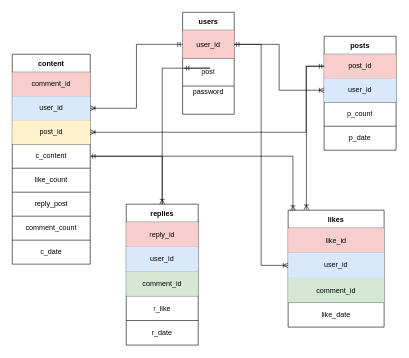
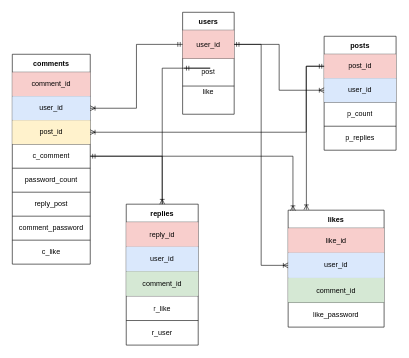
  <mxCell id="0" />
  <mxCell id="1" parent="0" />
  <mxCell id="2" value="users" style="shape=table;startSize=30;container=1;collapsible=0;childLayout=tableLayout;fontStyle=1" vertex="1" parent="1"><mxGeometry x="304" y="20" width="86" height="170" as="geometry" /></mxCell>
  <mxCell id="3" value="" style="shape=tableRow;horizontal=0;startSize=0;swimlaneHead=0;swimlaneBody=0;strokeColor=inherit;top=0;left=0;bottom=0;right=0;collapsible=0;dropTarget=0;fillColor=none;points=[[0,0.5],[1,0.5]];portConstraint=eastwest;" vertex="1" parent="2"><mxGeometry y="30" width="86" height="47" as="geometry" /></mxCell>
  <mxCell id="4" value="user_id" style="shape=partialRectangle;html=1;whiteSpace=wrap;connectable=0;strokeColor=#b85450;overflow=hidden;fillColor=#f8cecc;top=0;left=0;bottom=0;right=0;pointerEvents=1;" vertex="1" parent="3"><mxGeometry width="86" height="47" as="geometry"><mxRectangle width="86" height="47" as="alternateBounds" /></mxGeometry></mxCell>
  <mxCell id="5" value="" style="shape=tableRow;horizontal=0;startSize=0;swimlaneHead=0;swimlaneBody=0;strokeColor=inherit;top=0;left=0;bottom=0;right=0;collapsible=0;dropTarget=0;fillColor=none;points=[[0,0.5],[1,0.5]];portConstraint=eastwest;" vertex="1" parent="2"><mxGeometry y="77" width="86" height="46" as="geometry" /></mxCell>
  <mxCell id="6" value="post" style="shape=partialRectangle;html=1;whiteSpace=wrap;connectable=0;strokeColor=inherit;overflow=hidden;fillColor=none;top=0;left=0;bottom=0;right=0;pointerEvents=1;" vertex="1" parent="5"><mxGeometry width="86" height="46" as="geometry"><mxRectangle width="86" height="46" as="alternateBounds" /></mxGeometry></mxCell>
  <mxCell id="7" value="" style="shape=tableRow;horizontal=0;startSize=0;swimlaneHead=0;swimlaneBody=0;strokeColor=inherit;top=0;left=0;bottom=0;right=0;collapsible=0;dropTarget=0;fillColor=none;points=[[0,0.5],[1,0.5]];portConstraint=eastwest;" vertex="1" parent="2"><mxGeometry y="123" width="86" height="47" as="geometry" /></mxCell>
- <mxCell id="8" value="password&lt;table&gt;&lt;tbody&gt;&lt;tr&gt;&lt;td&gt;&lt;br&gt;&lt;/td&gt;&lt;/tr&gt;&lt;tr&gt;&lt;td&gt;&lt;br&gt;&lt;/td&gt;&lt;/tr&gt;&lt;tr&gt;&lt;td&gt;&lt;br&gt;&lt;/td&gt;&lt;/tr&gt;&lt;tr&gt;&lt;td&gt;&lt;br&gt;&lt;/td&gt;&lt;/tr&gt;&lt;tr&gt;&lt;td&gt;&lt;br&gt;&lt;/td&gt;&lt;/tr&gt;&lt;/tbody&gt;&lt;/table&gt;" style="shape=partialRectangle;html=1;whiteSpace=wrap;connectable=0;strokeColor=inherit;overflow=hidden;fillColor=none;top=0;left=0;bottom=0;right=0;pointerEvents=1;" vertex="1" parent="7"><mxGeometry width="86" height="47" as="geometry"><mxRectangle width="86" height="47" as="alternateBounds" /></mxGeometry></mxCell>
- <mxCell id="9" value="content" style="shape=table;startSize=30;container=1;collapsible=0;childLayout=tableLayout;fontStyle=1" vertex="1" parent="1"><mxGeometry x="20" y="90" width="130" height="350" as="geometry" /></mxCell>
+ <mxCell id="8" value="like&lt;table&gt;&lt;tbody&gt;&lt;tr&gt;&lt;td&gt;&lt;br&gt;&lt;/td&gt;&lt;/tr&gt;&lt;tr&gt;&lt;td&gt;&lt;br&gt;&lt;/td&gt;&lt;/tr&gt;&lt;tr&gt;&lt;td&gt;&lt;br&gt;&lt;/td&gt;&lt;/tr&gt;&lt;tr&gt;&lt;td&gt;&lt;br&gt;&lt;/td&gt;&lt;/tr&gt;&lt;tr&gt;&lt;td&gt;&lt;br&gt;&lt;/td&gt;&lt;/tr&gt;&lt;/tbody&gt;&lt;/table&gt;" style="shape=partialRectangle;html=1;whiteSpace=wrap;connectable=0;strokeColor=inherit;overflow=hidden;fillColor=none;top=0;left=0;bottom=0;right=0;pointerEvents=1;" vertex="1" parent="7"><mxGeometry width="86" height="47" as="geometry"><mxRectangle width="86" height="47" as="alternateBounds" /></mxGeometry></mxCell>
+ <mxCell id="9" value="comments" style="shape=table;startSize=30;container=1;collapsible=0;childLayout=tableLayout;fontStyle=1" vertex="1" parent="1"><mxGeometry x="20" y="90" width="130" height="350" as="geometry" /></mxCell>
  <mxCell id="10" value="" style="shape=tableRow;horizontal=0;startSize=0;swimlaneHead=0;swimlaneBody=0;strokeColor=#b85450;top=0;left=0;bottom=0;right=0;collapsible=0;dropTarget=0;fillColor=#f8cecc;points=[[0,0.5],[1,0.5]];portConstraint=eastwest;" vertex="1" parent="9"><mxGeometry y="30" width="130" height="40" as="geometry" /></mxCell>
  <mxCell id="11" value="comment_id" style="shape=partialRectangle;html=1;whiteSpace=wrap;connectable=0;strokeColor=inherit;overflow=hidden;fillColor=none;top=0;left=0;bottom=0;right=0;pointerEvents=1;" vertex="1" parent="10"><mxGeometry width="130" height="40" as="geometry"><mxRectangle width="130" height="40" as="alternateBounds" /></mxGeometry></mxCell>
  <mxCell id="12" value="" style="shape=tableRow;horizontal=0;startSize=0;swimlaneHead=0;swimlaneBody=0;strokeColor=inherit;top=0;left=0;bottom=0;right=0;collapsible=0;dropTarget=0;fillColor=none;points=[[0,0.5],[1,0.5]];portConstraint=eastwest;" vertex="1" parent="9"><mxGeometry y="70" width="130" height="40" as="geometry" /></mxCell>
  <mxCell id="13" value="user_id" style="shape=partialRectangle;html=1;whiteSpace=wrap;connectable=0;strokeColor=#6c8ebf;overflow=hidden;fillColor=#dae8fc;top=0;left=0;bottom=0;right=0;pointerEvents=1;" vertex="1" parent="12"><mxGeometry width="130" height="40" as="geometry"><mxRectangle width="130" height="40" as="alternateBounds" /></mxGeometry></mxCell>
  <mxCell id="14" value="" style="shape=tableRow;horizontal=0;startSize=0;swimlaneHead=0;swimlaneBody=0;strokeColor=inherit;top=0;left=0;bottom=0;right=0;collapsible=0;dropTarget=0;fillColor=none;points=[[0,0.5],[1,0.5]];portConstraint=eastwest;" vertex="1" parent="9"><mxGeometry y="110" width="130" height="40" as="geometry" /></mxCell>
  <mxCell id="15" value="post_id" style="shape=partialRectangle;html=1;whiteSpace=wrap;connectable=0;strokeColor=#d6b656;overflow=hidden;fillColor=#fff2cc;top=0;left=0;bottom=0;right=0;pointerEvents=1;" vertex="1" parent="14"><mxGeometry width="130" height="40" as="geometry"><mxRectangle width="130" height="40" as="alternateBounds" /></mxGeometry></mxCell>
  <mxCell id="16" value="" style="shape=tableRow;horizontal=0;startSize=0;swimlaneHead=0;swimlaneBody=0;strokeColor=inherit;top=0;left=0;bottom=0;right=0;collapsible=0;dropTarget=0;fillColor=none;points=[[0,0.5],[1,0.5]];portConstraint=eastwest;" vertex="1" parent="9"><mxGeometry y="150" width="130" height="40" as="geometry" /></mxCell>
- <mxCell id="17" value="c_content" style="shape=partialRectangle;html=1;whiteSpace=wrap;connectable=0;strokeColor=inherit;overflow=hidden;fillColor=none;top=0;left=0;bottom=0;right=0;pointerEvents=1;" vertex="1" parent="16"><mxGeometry width="130" height="40" as="geometry"><mxRectangle width="130" height="40" as="alternateBounds" /></mxGeometry></mxCell>
+ <mxCell id="17" value="c_comment" style="shape=partialRectangle;html=1;whiteSpace=wrap;connectable=0;strokeColor=inherit;overflow=hidden;fillColor=none;top=0;left=0;bottom=0;right=0;pointerEvents=1;" vertex="1" parent="16"><mxGeometry width="130" height="40" as="geometry"><mxRectangle width="130" height="40" as="alternateBounds" /></mxGeometry></mxCell>
  <mxCell id="18" value="" style="shape=tableRow;horizontal=0;startSize=0;swimlaneHead=0;swimlaneBody=0;strokeColor=inherit;top=0;left=0;bottom=0;right=0;collapsible=0;dropTarget=0;fillColor=none;points=[[0,0.5],[1,0.5]];portConstraint=eastwest;" vertex="1" parent="9"><mxGeometry y="190" width="130" height="40" as="geometry" /></mxCell>
- <mxCell id="19" value="like_count" style="shape=partialRectangle;html=1;whiteSpace=wrap;connectable=0;strokeColor=inherit;overflow=hidden;fillColor=none;top=0;left=0;bottom=0;right=0;pointerEvents=1;" vertex="1" parent="18"><mxGeometry width="130" height="40" as="geometry"><mxRectangle width="130" height="40" as="alternateBounds" /></mxGeometry></mxCell>
+ <mxCell id="19" value="password_count" style="shape=partialRectangle;html=1;whiteSpace=wrap;connectable=0;strokeColor=inherit;overflow=hidden;fillColor=none;top=0;left=0;bottom=0;right=0;pointerEvents=1;" vertex="1" parent="18"><mxGeometry width="130" height="40" as="geometry"><mxRectangle width="130" height="40" as="alternateBounds" /></mxGeometry></mxCell>
  <mxCell id="20" value="" style="shape=tableRow;horizontal=0;startSize=0;swimlaneHead=0;swimlaneBody=0;strokeColor=inherit;top=0;left=0;bottom=0;right=0;collapsible=0;dropTarget=0;fillColor=none;points=[[0,0.5],[1,0.5]];portConstraint=eastwest;" vertex="1" parent="9"><mxGeometry y="230" width="130" height="40" as="geometry" /></mxCell>
  <mxCell id="21" value="reply_post" style="shape=partialRectangle;html=1;whiteSpace=wrap;connectable=0;strokeColor=inherit;overflow=hidden;fillColor=none;top=0;left=0;bottom=0;right=0;pointerEvents=1;" vertex="1" parent="20"><mxGeometry width="130" height="40" as="geometry"><mxRectangle width="130" height="40" as="alternateBounds" /></mxGeometry></mxCell>
  <mxCell id="22" value="" style="shape=tableRow;horizontal=0;startSize=0;swimlaneHead=0;swimlaneBody=0;strokeColor=inherit;top=0;left=0;bottom=0;right=0;collapsible=0;dropTarget=0;fillColor=none;points=[[0,0.5],[1,0.5]];portConstraint=eastwest;" vertex="1" parent="9"><mxGeometry y="270" width="130" height="40" as="geometry" /></mxCell>
- <mxCell id="23" value="comment_count" style="shape=partialRectangle;html=1;whiteSpace=wrap;connectable=0;strokeColor=inherit;overflow=hidden;fillColor=none;top=0;left=0;bottom=0;right=0;pointerEvents=1;" vertex="1" parent="22"><mxGeometry width="130" height="40" as="geometry"><mxRectangle width="130" height="40" as="alternateBounds" /></mxGeometry></mxCell>
+ <mxCell id="23" value="comment_password" style="shape=partialRectangle;html=1;whiteSpace=wrap;connectable=0;strokeColor=inherit;overflow=hidden;fillColor=none;top=0;left=0;bottom=0;right=0;pointerEvents=1;" vertex="1" parent="22"><mxGeometry width="130" height="40" as="geometry"><mxRectangle width="130" height="40" as="alternateBounds" /></mxGeometry></mxCell>
  <mxCell id="24" value="" style="shape=tableRow;horizontal=0;startSize=0;swimlaneHead=0;swimlaneBody=0;strokeColor=inherit;top=0;left=0;bottom=0;right=0;collapsible=0;dropTarget=0;fillColor=none;points=[[0,0.5],[1,0.5]];portConstraint=eastwest;" vertex="1" parent="9"><mxGeometry y="310" width="130" height="40" as="geometry" /></mxCell>
- <mxCell id="25" value="c_date" style="shape=partialRectangle;html=1;whiteSpace=wrap;connectable=0;strokeColor=inherit;overflow=hidden;fillColor=none;top=0;left=0;bottom=0;right=0;pointerEvents=1;" vertex="1" parent="24"><mxGeometry width="130" height="40" as="geometry"><mxRectangle width="130" height="40" as="alternateBounds" /></mxGeometry></mxCell>
+ <mxCell id="25" value="c_like" style="shape=partialRectangle;html=1;whiteSpace=wrap;connectable=0;strokeColor=inherit;overflow=hidden;fillColor=none;top=0;left=0;bottom=0;right=0;pointerEvents=1;" vertex="1" parent="24"><mxGeometry width="130" height="40" as="geometry"><mxRectangle width="130" height="40" as="alternateBounds" /></mxGeometry></mxCell>
  <mxCell id="26" value="posts" style="shape=table;startSize=30;container=1;collapsible=0;childLayout=tableLayout;fontStyle=1" vertex="1" parent="1"><mxGeometry x="540" y="60" width="120" height="190" as="geometry" /></mxCell>
  <mxCell id="27" value="" style="shape=tableRow;horizontal=0;startSize=0;swimlaneHead=0;swimlaneBody=0;strokeColor=inherit;top=0;left=0;bottom=0;right=0;collapsible=0;dropTarget=0;fillColor=none;points=[[0,0.5],[1,0.5]];portConstraint=eastwest;" vertex="1" parent="26"><mxGeometry y="30" width="120" height="40" as="geometry" /></mxCell>
  <mxCell id="28" value="post_id" style="shape=partialRectangle;html=1;whiteSpace=wrap;connectable=0;strokeColor=#b85450;overflow=hidden;fillColor=#f8cecc;top=0;left=0;bottom=0;right=0;pointerEvents=1;" vertex="1" parent="27"><mxGeometry width="120" height="40" as="geometry"><mxRectangle width="120" height="40" as="alternateBounds" /></mxGeometry></mxCell>
  <mxCell id="29" value="" style="shape=tableRow;horizontal=0;startSize=0;swimlaneHead=0;swimlaneBody=0;strokeColor=inherit;top=0;left=0;bottom=0;right=0;collapsible=0;dropTarget=0;fillColor=none;points=[[0,0.5],[1,0.5]];portConstraint=eastwest;" vertex="1" parent="26"><mxGeometry y="70" width="120" height="40" as="geometry" /></mxCell>
  <mxCell id="30" value="user_id" style="shape=partialRectangle;html=1;whiteSpace=wrap;connectable=0;strokeColor=#6c8ebf;overflow=hidden;fillColor=#dae8fc;top=0;left=0;bottom=0;right=0;pointerEvents=1;" vertex="1" parent="29"><mxGeometry width="120" height="40" as="geometry"><mxRectangle width="120" height="40" as="alternateBounds" /></mxGeometry></mxCell>
  <mxCell id="31" value="" style="shape=tableRow;horizontal=0;startSize=0;swimlaneHead=0;swimlaneBody=0;strokeColor=inherit;top=0;left=0;bottom=0;right=0;collapsible=0;dropTarget=0;fillColor=none;points=[[0,0.5],[1,0.5]];portConstraint=eastwest;" vertex="1" parent="26"><mxGeometry y="110" width="120" height="40" as="geometry" /></mxCell>
  <mxCell id="32" value="p_count" style="shape=partialRectangle;html=1;whiteSpace=wrap;connectable=0;strokeColor=inherit;overflow=hidden;fillColor=none;top=0;left=0;bottom=0;right=0;pointerEvents=1;" vertex="1" parent="31"><mxGeometry width="120" height="40" as="geometry"><mxRectangle width="120" height="40" as="alternateBounds" /></mxGeometry></mxCell>
  <mxCell id="33" value="" style="shape=tableRow;horizontal=0;startSize=0;swimlaneHead=0;swimlaneBody=0;strokeColor=inherit;top=0;left=0;bottom=0;right=0;collapsible=0;dropTarget=0;fillColor=none;points=[[0,0.5],[1,0.5]];portConstraint=eastwest;" vertex="1" parent="26"><mxGeometry y="150" width="120" height="40" as="geometry" /></mxCell>
- <mxCell id="34" value="p_date" style="shape=partialRectangle;html=1;whiteSpace=wrap;connectable=0;strokeColor=inherit;overflow=hidden;fillColor=none;top=0;left=0;bottom=0;right=0;pointerEvents=1;" vertex="1" parent="33"><mxGeometry width="120" height="40" as="geometry"><mxRectangle width="120" height="40" as="alternateBounds" /></mxGeometry></mxCell>
+ <mxCell id="34" value="p_replies" style="shape=partialRectangle;html=1;whiteSpace=wrap;connectable=0;strokeColor=inherit;overflow=hidden;fillColor=none;top=0;left=0;bottom=0;right=0;pointerEvents=1;" vertex="1" parent="33"><mxGeometry width="120" height="40" as="geometry"><mxRectangle width="120" height="40" as="alternateBounds" /></mxGeometry></mxCell>
  <mxCell id="35" style="edgeStyle=orthogonalEdgeStyle;rounded=0;orthogonalLoop=1;jettySize=auto;html=1;exitX=0.5;exitY=0;exitDx=0;exitDy=0;entryX=0.028;entryY=0.352;entryDx=0;entryDy=0;entryPerimeter=0;endArrow=ERmandOne;endFill=0;" edge="1" parent="1" source="36" target="5"><mxGeometry relative="1" as="geometry" /></mxCell>
  <mxCell id="36" value="replies" style="shape=table;startSize=30;container=1;collapsible=0;childLayout=tableLayout;fontStyle=1" vertex="1" parent="1"><mxGeometry x="210" y="340" width="120" height="235" as="geometry" /></mxCell>
  <mxCell id="37" value="" style="shape=tableRow;horizontal=0;startSize=0;swimlaneHead=0;swimlaneBody=0;strokeColor=inherit;top=0;left=0;bottom=0;right=0;collapsible=0;dropTarget=0;fillColor=none;points=[[0,0.5],[1,0.5]];portConstraint=eastwest;" vertex="1" parent="36"><mxGeometry y="30" width="120" height="41" as="geometry" /></mxCell>
  <mxCell id="38" value="reply_id" style="shape=partialRectangle;html=1;whiteSpace=wrap;connectable=0;strokeColor=#b85450;overflow=hidden;fillColor=#f8cecc;top=0;left=0;bottom=0;right=0;pointerEvents=1;" vertex="1" parent="37"><mxGeometry width="120" height="41" as="geometry"><mxRectangle width="120" height="41" as="alternateBounds" /></mxGeometry></mxCell>
  <mxCell id="39" value="" style="shape=tableRow;horizontal=0;startSize=0;swimlaneHead=0;swimlaneBody=0;strokeColor=inherit;top=0;left=0;bottom=0;right=0;collapsible=0;dropTarget=0;fillColor=none;points=[[0,0.5],[1,0.5]];portConstraint=eastwest;" vertex="1" parent="36"><mxGeometry y="71" width="120" height="41" as="geometry" /></mxCell>
  <mxCell id="40" value="user_id" style="shape=partialRectangle;html=1;whiteSpace=wrap;connectable=0;strokeColor=#6c8ebf;overflow=hidden;fillColor=#dae8fc;top=0;left=0;bottom=0;right=0;pointerEvents=1;" vertex="1" parent="39"><mxGeometry width="120" height="41" as="geometry"><mxRectangle width="120" height="41" as="alternateBounds" /></mxGeometry></mxCell>
  <mxCell id="41" value="" style="shape=tableRow;horizontal=0;startSize=0;swimlaneHead=0;swimlaneBody=0;strokeColor=inherit;top=0;left=0;bottom=0;right=0;collapsible=0;dropTarget=0;fillColor=none;points=[[0,0.5],[1,0.5]];portConstraint=eastwest;" vertex="1" parent="36"><mxGeometry y="112" width="120" height="41" as="geometry" /></mxCell>
  <mxCell id="42" value="comment_id" style="shape=partialRectangle;html=1;whiteSpace=wrap;connectable=0;strokeColor=#82b366;overflow=hidden;fillColor=#d5e8d4;top=0;left=0;bottom=0;right=0;pointerEvents=1;" vertex="1" parent="41"><mxGeometry width="120" height="41" as="geometry"><mxRectangle width="120" height="41" as="alternateBounds" /></mxGeometry></mxCell>
  <mxCell id="43" value="" style="shape=tableRow;horizontal=0;startSize=0;swimlaneHead=0;swimlaneBody=0;strokeColor=inherit;top=0;left=0;bottom=0;right=0;collapsible=0;dropTarget=0;fillColor=none;points=[[0,0.5],[1,0.5]];portConstraint=eastwest;" vertex="1" parent="36"><mxGeometry y="153" width="120" height="41" as="geometry" /></mxCell>
  <mxCell id="44" value="r_like" style="shape=partialRectangle;html=1;whiteSpace=wrap;connectable=0;strokeColor=inherit;overflow=hidden;fillColor=none;top=0;left=0;bottom=0;right=0;pointerEvents=1;" vertex="1" parent="43"><mxGeometry width="120" height="41" as="geometry"><mxRectangle width="120" height="41" as="alternateBounds" /></mxGeometry></mxCell>
  <mxCell id="45" value="" style="shape=tableRow;horizontal=0;startSize=0;swimlaneHead=0;swimlaneBody=0;strokeColor=inherit;top=0;left=0;bottom=0;right=0;collapsible=0;dropTarget=0;fillColor=none;points=[[0,0.5],[1,0.5]];portConstraint=eastwest;" vertex="1" parent="36"><mxGeometry y="194" width="120" height="41" as="geometry" /></mxCell>
- <mxCell id="46" value="r_date" style="shape=partialRectangle;html=1;whiteSpace=wrap;connectable=0;strokeColor=inherit;overflow=hidden;fillColor=none;top=0;left=0;bottom=0;right=0;pointerEvents=1;" vertex="1" parent="45"><mxGeometry width="120" height="41" as="geometry"><mxRectangle width="120" height="41" as="alternateBounds" /></mxGeometry></mxCell>
+ <mxCell id="46" value="r_user" style="shape=partialRectangle;html=1;whiteSpace=wrap;connectable=0;strokeColor=inherit;overflow=hidden;fillColor=none;top=0;left=0;bottom=0;right=0;pointerEvents=1;" vertex="1" parent="45"><mxGeometry width="120" height="41" as="geometry"><mxRectangle width="120" height="41" as="alternateBounds" /></mxGeometry></mxCell>
  <mxCell id="47" value="likes" style="shape=table;startSize=30;container=1;collapsible=0;childLayout=tableLayout;fontStyle=1" vertex="1" parent="1"><mxGeometry x="480" y="350" width="160" height="195" as="geometry" /></mxCell>
  <mxCell id="48" value="" style="shape=tableRow;horizontal=0;startSize=0;swimlaneHead=0;swimlaneBody=0;strokeColor=inherit;top=0;left=0;bottom=0;right=0;collapsible=0;dropTarget=0;fillColor=none;points=[[0,0.5],[1,0.5]];portConstraint=eastwest;" vertex="1" parent="47"><mxGeometry y="30" width="160" height="41" as="geometry" /></mxCell>
  <mxCell id="49" value="like_id" style="shape=partialRectangle;html=1;whiteSpace=wrap;connectable=0;strokeColor=#b85450;overflow=hidden;fillColor=#f8cecc;top=0;left=0;bottom=0;right=0;pointerEvents=1;" vertex="1" parent="48"><mxGeometry width="160" height="41" as="geometry"><mxRectangle width="160" height="41" as="alternateBounds" /></mxGeometry></mxCell>
  <mxCell id="50" value="" style="shape=tableRow;horizontal=0;startSize=0;swimlaneHead=0;swimlaneBody=0;strokeColor=inherit;top=0;left=0;bottom=0;right=0;collapsible=0;dropTarget=0;fillColor=none;points=[[0,0.5],[1,0.5]];portConstraint=eastwest;" vertex="1" parent="47"><mxGeometry y="71" width="160" height="42" as="geometry" /></mxCell>
  <mxCell id="51" value="user_id" style="shape=partialRectangle;html=1;whiteSpace=wrap;connectable=0;strokeColor=#6c8ebf;overflow=hidden;fillColor=#dae8fc;top=0;left=0;bottom=0;right=0;pointerEvents=1;" vertex="1" parent="50"><mxGeometry width="160" height="42" as="geometry"><mxRectangle width="160" height="42" as="alternateBounds" /></mxGeometry></mxCell>
  <mxCell id="52" value="" style="shape=tableRow;horizontal=0;startSize=0;swimlaneHead=0;swimlaneBody=0;strokeColor=inherit;top=0;left=0;bottom=0;right=0;collapsible=0;dropTarget=0;fillColor=none;points=[[0,0.5],[1,0.5]];portConstraint=eastwest;" vertex="1" parent="47"><mxGeometry y="113" width="160" height="41" as="geometry" /></mxCell>
  <mxCell id="53" value="comment_id" style="shape=partialRectangle;html=1;whiteSpace=wrap;connectable=0;strokeColor=#82b366;overflow=hidden;fillColor=#d5e8d4;top=0;left=0;bottom=0;right=0;pointerEvents=1;" vertex="1" parent="52"><mxGeometry width="160" height="41" as="geometry"><mxRectangle width="160" height="41" as="alternateBounds" /></mxGeometry></mxCell>
  <mxCell id="54" value="" style="shape=tableRow;horizontal=0;startSize=0;swimlaneHead=0;swimlaneBody=0;strokeColor=inherit;top=0;left=0;bottom=0;right=0;collapsible=0;dropTarget=0;fillColor=none;points=[[0,0.5],[1,0.5]];portConstraint=eastwest;" vertex="1" parent="47"><mxGeometry y="154" width="160" height="41" as="geometry" /></mxCell>
- <mxCell id="55" value="like_date" style="shape=partialRectangle;html=1;whiteSpace=wrap;connectable=0;strokeColor=inherit;overflow=hidden;fillColor=none;top=0;left=0;bottom=0;right=0;pointerEvents=1;" vertex="1" parent="54"><mxGeometry width="160" height="41" as="geometry"><mxRectangle width="160" height="41" as="alternateBounds" /></mxGeometry></mxCell>
+ <mxCell id="55" value="like_password" style="shape=partialRectangle;html=1;whiteSpace=wrap;connectable=0;strokeColor=inherit;overflow=hidden;fillColor=none;top=0;left=0;bottom=0;right=0;pointerEvents=1;" vertex="1" parent="54"><mxGeometry width="160" height="41" as="geometry"><mxRectangle width="160" height="41" as="alternateBounds" /></mxGeometry></mxCell>
  <mxCell id="56" style="edgeStyle=orthogonalEdgeStyle;rounded=0;orthogonalLoop=1;jettySize=auto;html=1;exitX=1;exitY=0.5;exitDx=0;exitDy=0;entryX=0;entryY=0.5;entryDx=0;entryDy=0;endArrow=ERoneToMany;endFill=0;startArrow=ERmandOne;startFill=0;" edge="1" parent="1" source="3" target="29"><mxGeometry relative="1" as="geometry" /></mxCell>
  <mxCell id="57" style="edgeStyle=orthogonalEdgeStyle;rounded=0;orthogonalLoop=1;jettySize=auto;html=1;exitX=0;exitY=0.5;exitDx=0;exitDy=0;entryX=1;entryY=0.5;entryDx=0;entryDy=0;endArrow=ERoneToMany;endFill=0;startArrow=ERmandOne;startFill=0;" edge="1" parent="1" source="3" target="12"><mxGeometry relative="1" as="geometry" /></mxCell>
  <mxCell id="58" style="edgeStyle=orthogonalEdgeStyle;rounded=0;orthogonalLoop=1;jettySize=auto;html=1;exitX=1;exitY=0.5;exitDx=0;exitDy=0;entryX=0;entryY=0.5;entryDx=0;entryDy=0;endArrow=ERoneToMany;endFill=0;" edge="1" parent="1" source="3" target="50"><mxGeometry relative="1" as="geometry" /></mxCell>
  <mxCell id="59" style="edgeStyle=orthogonalEdgeStyle;rounded=0;orthogonalLoop=1;jettySize=auto;html=1;exitX=0;exitY=0.5;exitDx=0;exitDy=0;entryX=1;entryY=0.5;entryDx=0;entryDy=0;endArrow=ERoneToMany;endFill=0;startArrow=ERmandOne;startFill=0;" edge="1" parent="1" source="27" target="14"><mxGeometry relative="1" as="geometry"><mxPoint x="480" y="220" as="targetPoint" /><Array as="points"><mxPoint x="510" y="110" /><mxPoint x="510" y="220" /></Array></mxGeometry></mxCell>
  <mxCell id="60" style="edgeStyle=orthogonalEdgeStyle;rounded=0;orthogonalLoop=1;jettySize=auto;html=1;exitX=0;exitY=0.5;exitDx=0;exitDy=0;entryX=0.19;entryY=-0.004;entryDx=0;entryDy=0;entryPerimeter=0;endArrow=ERoneToMany;endFill=0;" edge="1" parent="1" source="27" target="47"><mxGeometry relative="1" as="geometry" /></mxCell>
  <mxCell id="61" style="edgeStyle=orthogonalEdgeStyle;rounded=0;orthogonalLoop=1;jettySize=auto;html=1;exitX=1;exitY=0.5;exitDx=0;exitDy=0;entryX=0.05;entryY=0.004;entryDx=0;entryDy=0;entryPerimeter=0;endArrow=ERoneToMany;endFill=0;startArrow=ERmandOne;startFill=0;" edge="1" parent="1" source="16" target="47"><mxGeometry relative="1" as="geometry" /></mxCell>
  <mxCell id="62" style="edgeStyle=orthogonalEdgeStyle;rounded=0;orthogonalLoop=1;jettySize=auto;html=1;exitX=1;exitY=0.5;exitDx=0;exitDy=0;entryX=0.5;entryY=0;entryDx=0;entryDy=0;endArrow=ERoneToMany;endFill=0;" edge="1" parent="1" source="16" target="36"><mxGeometry relative="1" as="geometry" /></mxCell>
